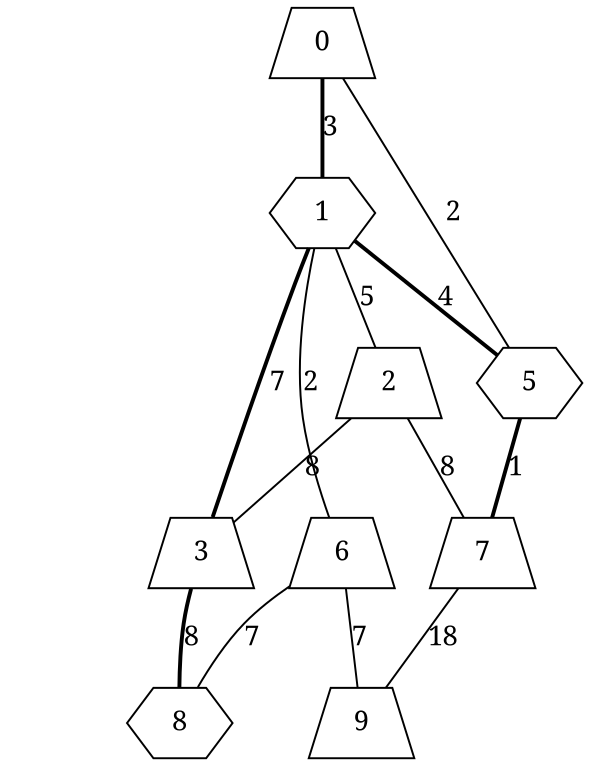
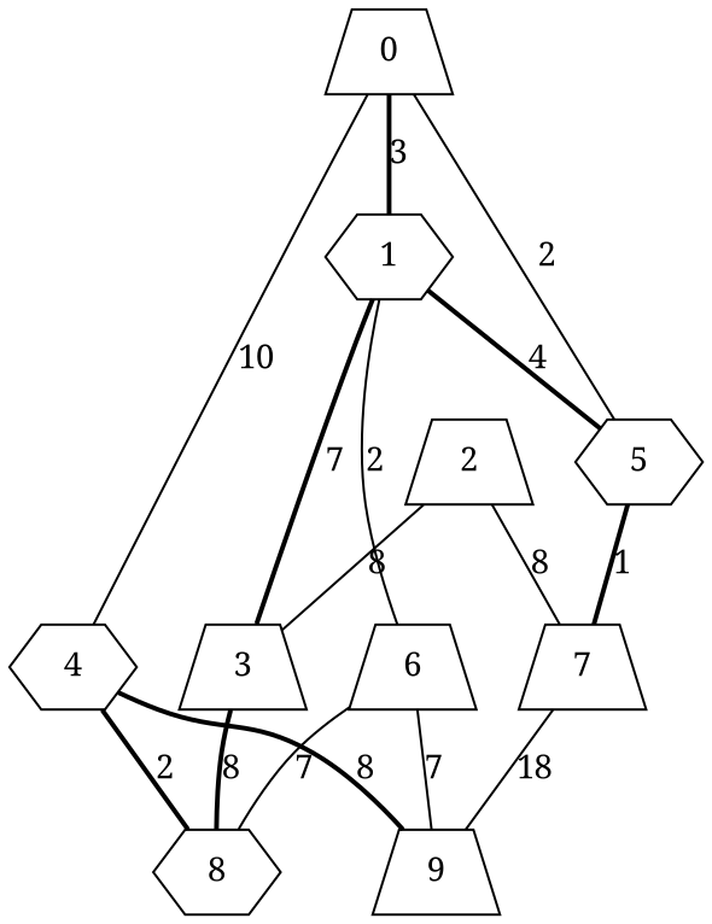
  strict graph {
    fontname="Noto Serif"
    node [fontname="Noto Serif" shape=trapezium]
    edge [fontname="Noto Serif" style=solid]
    1 [shape=hexagon]
    0
+   4 [shape=hexagon]
    5 [shape=hexagon]
    2
    6
    3
    8 [shape=hexagon]
    9
    7
    1 -- 5 [label=4 style=bold]
-   1 -- 2 [label=5]
    1 -- 6 [label=2]
    1 -- 3 [label=7 style=bold]
    0 -- 1 [label=3 style=bold]
+   0 -- 4 [label=10]
    0 -- 5 [label=2]
+   4 -- 8 [label=2 style=bold]
+   4 -- 9 [label=8 style=bold]
    5 -- 7 [label=1 style=bold]
    2 -- 3 [label=8]
    2 -- 7 [label=8]
    6 -- 8 [label=7]
    6 -- 9 [label=7]
    3 -- 8 [label=8 style=bold]
    7 -- 9 [label=18]
  }
